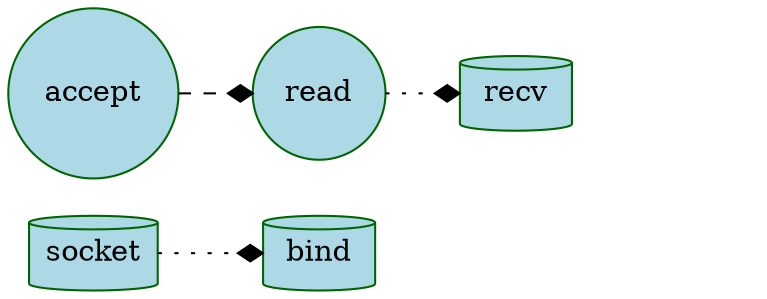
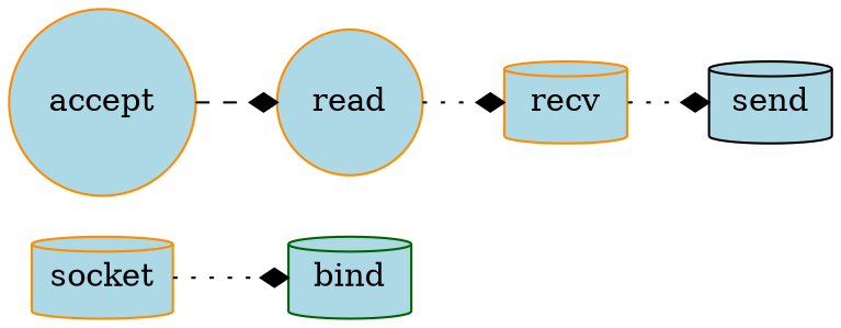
  digraph {
    rankdir=LR
    node [color=darkgreen fillcolor=lightblue shape=cylinder style=filled]
    edge [arrowhead=diamond style=dotted]
    bind
-   socket
-   accept [shape=circle]
-   read [shape=circle]
-   recv
+   socket [color=darkorange]
+   accept [color=darkorange shape=circle]
+   read [color=darkorange shape=circle]
+   recv [color=darkorange]
+   send [color=black]
    socket -> bind
    accept -> read [style=dashed]
    read -> recv
+   recv -> send
  }
